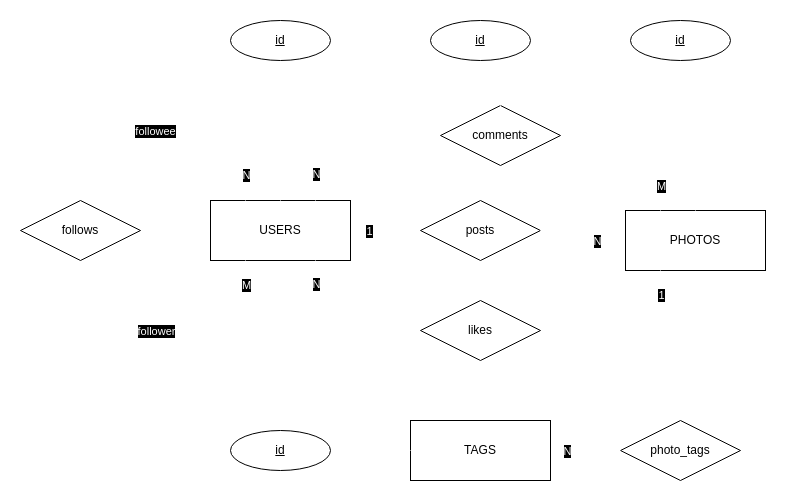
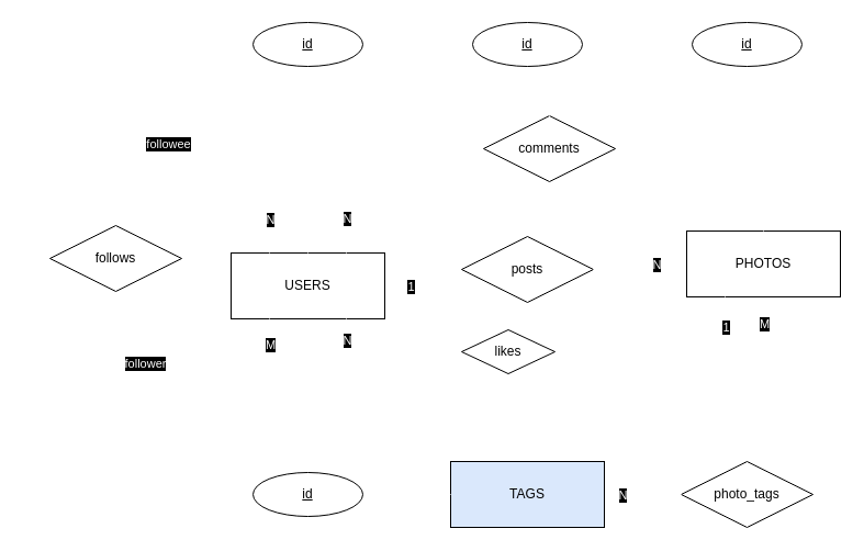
  <mxCell id="0" />
  <mxCell id="1" parent="0" />
  <mxCell id="2" style="edgeStyle=orthogonalEdgeStyle;rounded=0;orthogonalLoop=1;jettySize=auto;html=1;exitX=1;exitY=0.5;exitDx=0;exitDy=0;entryX=0;entryY=0.5;entryDx=0;entryDy=0;endArrow=none;endFill=0;strokeColor=#FFFFFF;" edge="1" parent="1" source="4" target="5"><mxGeometry relative="1" as="geometry" /></mxCell>
  <mxCell id="3" value="1" style="edgeLabel;html=1;align=center;verticalAlign=middle;resizable=0;points=[];labelBackgroundColor=#000000;fontColor=#FFFFFF;" vertex="1" connectable="0" parent="2"><mxGeometry x="-0.314" y="-2" relative="1" as="geometry"><mxPoint x="-6" y="-2" as="offset" /></mxGeometry></mxCell>
- <mxCell id="4" value="USERS" style="whiteSpace=wrap;html=1;align=center;" vertex="1" parent="1"><mxGeometry x="210" y="200" width="140" height="60" as="geometry" /></mxCell>
- <mxCell id="5" value="posts" style="shape=rhombus;perimeter=rhombusPerimeter;whiteSpace=wrap;html=1;align=center;" vertex="1" parent="1"><mxGeometry x="420" y="200" width="120" height="60" as="geometry" /></mxCell>
+ <mxCell id="4" value="USERS" style="whiteSpace=wrap;html=1;align=center;" vertex="1" parent="1"><mxGeometry x="210" y="230" width="140" height="60" as="geometry" /></mxCell>
+ <mxCell id="5" value="posts" style="shape=rhombus;perimeter=rhombusPerimeter;whiteSpace=wrap;html=1;align=center;" vertex="1" parent="1"><mxGeometry x="420" y="215" width="120" height="60" as="geometry" /></mxCell>
  <mxCell id="6" value="" style="edgeStyle=orthogonalEdgeStyle;rounded=0;orthogonalLoop=1;jettySize=auto;html=1;endArrow=none;endFill=0;strokeWidth=3;strokeColor=#FFFFFF;" edge="1" parent="1" source="10" target="5"><mxGeometry relative="1" as="geometry" /></mxCell>
  <mxCell id="7" value="N" style="edgeLabel;html=1;align=center;verticalAlign=middle;resizable=0;points=[];labelBackgroundColor=#000000;fontColor=#FFFFFF;" vertex="1" connectable="0" parent="6"><mxGeometry x="-0.295" y="2" relative="1" as="geometry"><mxPoint x="4" y="-2" as="offset" /></mxGeometry></mxCell>
+ <mxCell id="8" style="edgeStyle=orthogonalEdgeStyle;rounded=0;orthogonalLoop=1;jettySize=auto;html=1;exitX=0.5;exitY=1;exitDx=0;exitDy=0;entryX=0.5;entryY=0;entryDx=0;entryDy=0;endArrow=none;endFill=0;strokeColor=#FFFFFF;" edge="1" parent="1" source="10" target="28"><mxGeometry relative="1" as="geometry" /></mxCell>
+ <mxCell id="9" value="M" style="edgeLabel;html=1;align=center;verticalAlign=middle;resizable=0;points=[];labelBackgroundColor=#000000;fontColor=#FFFFFF;" vertex="1" connectable="0" parent="8"><mxGeometry x="-0.662" relative="1" as="geometry"><mxPoint y="-4" as="offset" /></mxGeometry></mxCell>
  <mxCell id="10" value="PHOTOS" style="whiteSpace=wrap;html=1;align=center;" vertex="1" parent="1"><mxGeometry x="625" y="210" width="140" height="60" as="geometry" /></mxCell>
  <mxCell id="11" style="edgeStyle=orthogonalEdgeStyle;rounded=0;orthogonalLoop=1;jettySize=auto;html=1;exitX=0.5;exitY=1;exitDx=0;exitDy=0;entryX=0.25;entryY=1;entryDx=0;entryDy=0;endArrow=none;endFill=0;strokeColor=#FFFFFF;" edge="1" parent="1" source="17" target="4"><mxGeometry relative="1" as="geometry"><Array as="points"><mxPoint x="80" y="330" /><mxPoint x="245" y="330" /></Array></mxGeometry></mxCell>
  <mxCell id="12" value="follower" style="edgeLabel;html=1;align=center;verticalAlign=middle;resizable=0;points=[];labelBackgroundColor=#000000;fontColor=#FFFFFF;" vertex="1" connectable="0" parent="11"><mxGeometry x="-0.047" relative="1" as="geometry"><mxPoint as="offset" /></mxGeometry></mxCell>
  <mxCell id="13" value="M" style="edgeLabel;html=1;align=center;verticalAlign=middle;resizable=0;points=[];labelBackgroundColor=#000000;fontColor=#FFFFFF;" vertex="1" connectable="0" parent="11"><mxGeometry x="0.845" relative="1" as="geometry"><mxPoint as="offset" /></mxGeometry></mxCell>
  <mxCell id="14" style="edgeStyle=orthogonalEdgeStyle;rounded=0;orthogonalLoop=1;jettySize=auto;html=1;exitX=0.5;exitY=0;exitDx=0;exitDy=0;entryX=0.25;entryY=0;entryDx=0;entryDy=0;endArrow=none;endFill=0;strokeColor=#FFFFFF;" edge="1" parent="1" source="17" target="4"><mxGeometry relative="1" as="geometry"><Array as="points"><mxPoint x="80" y="130" /><mxPoint x="245" y="130" /></Array></mxGeometry></mxCell>
  <mxCell id="15" value="followee" style="edgeLabel;html=1;align=center;verticalAlign=middle;resizable=0;points=[];labelBackgroundColor=#000000;fontColor=#FFFFFF;" vertex="1" connectable="0" parent="14"><mxGeometry x="-0.056" relative="1" as="geometry"><mxPoint as="offset" /></mxGeometry></mxCell>
  <mxCell id="16" value="N" style="edgeLabel;html=1;align=center;verticalAlign=middle;resizable=0;points=[];labelBackgroundColor=#000000;fontColor=#FFFFFF;" vertex="1" connectable="0" parent="14"><mxGeometry x="0.832" relative="1" as="geometry"><mxPoint as="offset" /></mxGeometry></mxCell>
- <mxCell id="17" value="follows" style="shape=rhombus;perimeter=rhombusPerimeter;whiteSpace=wrap;html=1;align=center;" vertex="1" parent="1"><mxGeometry x="20" y="200" width="120" height="60" as="geometry" /></mxCell>
+ <mxCell id="17" value="follows" style="shape=rhombus;perimeter=rhombusPerimeter;whiteSpace=wrap;html=1;align=center;" vertex="1" parent="1"><mxGeometry x="45" y="205" width="120" height="60" as="geometry" /></mxCell>
  <mxCell id="18" style="edgeStyle=orthogonalEdgeStyle;rounded=0;orthogonalLoop=1;jettySize=auto;html=1;exitX=1;exitY=0.5;exitDx=0;exitDy=0;entryX=0.25;entryY=1;entryDx=0;entryDy=0;endArrow=none;endFill=0;strokeColor=#FFFFFF;" edge="1" parent="1" source="22" target="10"><mxGeometry relative="1" as="geometry" /></mxCell>
  <mxCell id="19" value="1" style="edgeLabel;html=1;align=center;verticalAlign=middle;resizable=0;points=[];labelBackgroundColor=#000000;fontColor=#FFFFFF;" vertex="1" connectable="0" parent="18"><mxGeometry x="0.806" relative="1" as="geometry"><mxPoint y="7" as="offset" /></mxGeometry></mxCell>
  <mxCell id="20" style="edgeStyle=orthogonalEdgeStyle;rounded=0;orthogonalLoop=1;jettySize=auto;html=1;exitX=0;exitY=0.5;exitDx=0;exitDy=0;entryX=0.75;entryY=1;entryDx=0;entryDy=0;endArrow=none;endFill=0;strokeColor=#FFFFFF;" edge="1" parent="1" source="22" target="4"><mxGeometry relative="1" as="geometry" /></mxCell>
  <mxCell id="21" value="N" style="edgeLabel;html=1;align=center;verticalAlign=middle;resizable=0;points=[];labelBackgroundColor=#000000;fontColor=#FFFFFF;" vertex="1" connectable="0" parent="20"><mxGeometry x="0.798" y="2" relative="1" as="geometry"><mxPoint x="2" y="5" as="offset" /></mxGeometry></mxCell>
- <mxCell id="22" value="likes" style="shape=rhombus;perimeter=rhombusPerimeter;whiteSpace=wrap;html=1;align=center;" vertex="1" parent="1"><mxGeometry x="420" y="300" width="120" height="60" as="geometry" /></mxCell>
- <mxCell id="23" style="edgeStyle=orthogonalEdgeStyle;rounded=0;orthogonalLoop=1;jettySize=auto;html=1;exitX=1;exitY=0.5;exitDx=0;exitDy=0;entryX=0.25;entryY=0;entryDx=0;entryDy=0;endArrow=none;endFill=0;strokeColor=#FFFFFF;" edge="1" parent="1" source="27" target="10"><mxGeometry relative="1" as="geometry" /></mxCell>
- <mxCell id="24" value="M" style="edgeLabel;html=1;align=center;verticalAlign=middle;resizable=0;points=[];labelBackgroundColor=#000000;fontColor=#FFFFFF;" vertex="1" connectable="0" parent="23"><mxGeometry x="0.737" y="-2" relative="1" as="geometry"><mxPoint x="2" y="-2" as="offset" /></mxGeometry></mxCell>
+ <mxCell id="22" value="likes" style="shape=rhombus;perimeter=rhombusPerimeter;whiteSpace=wrap;html=1;align=center;" vertex="1" parent="1"><mxGeometry x="420" y="300" width="85" height="40" as="geometry" /></mxCell>
  <mxCell id="25" style="edgeStyle=orthogonalEdgeStyle;rounded=0;orthogonalLoop=1;jettySize=auto;html=1;exitX=0;exitY=0.5;exitDx=0;exitDy=0;entryX=0.75;entryY=0;entryDx=0;entryDy=0;endArrow=none;endFill=0;strokeColor=#FFFFFF;" edge="1" parent="1" source="27" target="4"><mxGeometry relative="1" as="geometry" /></mxCell>
  <mxCell id="26" value="N" style="edgeLabel;html=1;align=center;verticalAlign=middle;resizable=0;points=[];labelBackgroundColor=#000000;fontColor=#FFFFFF;" vertex="1" connectable="0" parent="25"><mxGeometry x="0.722" y="2" relative="1" as="geometry"><mxPoint x="-2" y="-1" as="offset" /></mxGeometry></mxCell>
  <mxCell id="27" value="comments" style="shape=rhombus;perimeter=rhombusPerimeter;whiteSpace=wrap;html=1;align=center;" vertex="1" parent="1"><mxGeometry x="440" y="105" width="120" height="60" as="geometry" /></mxCell>
  <mxCell id="28" value="photo_tags" style="shape=rhombus;perimeter=rhombusPerimeter;whiteSpace=wrap;html=1;align=center;" vertex="1" parent="1"><mxGeometry x="620" y="420" width="120" height="60" as="geometry" /></mxCell>
- <mxCell id="29" value="" style="edgeStyle=orthogonalEdgeStyle;rounded=0;orthogonalLoop=1;jettySize=auto;html=1;endArrow=diamond;endFill=0;strokeWidth=3;strokeColor=#FFFFFF;" edge="1" parent="1" source="31" target="28"><mxGeometry relative="1" as="geometry" /></mxCell>
+ <mxCell id="29" value="" style="edgeStyle=orthogonalEdgeStyle;rounded=0;orthogonalLoop=1;jettySize=auto;html=1;endArrow=none;endFill=0;strokeWidth=3;strokeColor=#FFFFFF;" edge="1" parent="1" source="31" target="28"><mxGeometry relative="1" as="geometry" /></mxCell>
  <mxCell id="30" value="N" style="edgeLabel;html=1;align=center;verticalAlign=middle;resizable=0;points=[];labelBackgroundColor=#000000;fontColor=#FFFFFF;" vertex="1" connectable="0" parent="29"><mxGeometry x="-0.79" y="-1" relative="1" as="geometry"><mxPoint x="9" y="-1" as="offset" /></mxGeometry></mxCell>
- <mxCell id="31" value="TAGS" style="whiteSpace=wrap;html=1;align=center;" vertex="1" parent="1"><mxGeometry x="410" y="420" width="140" height="60" as="geometry" /></mxCell>
+ <mxCell id="31" value="TAGS" style="whiteSpace=wrap;html=1;align=center;fillColor=#dae8fc;" vertex="1" parent="1"><mxGeometry x="410" y="420" width="140" height="60" as="geometry" /></mxCell>
  <mxCell id="32" style="edgeStyle=orthogonalEdgeStyle;rounded=0;orthogonalLoop=1;jettySize=auto;html=1;exitX=0.5;exitY=1;exitDx=0;exitDy=0;entryX=0.5;entryY=0;entryDx=0;entryDy=0;endArrow=none;endFill=0;strokeWidth=1;strokeColor=#FFFFFF;" edge="1" parent="1" source="33" target="27"><mxGeometry relative="1" as="geometry" /></mxCell>
  <mxCell id="33" value="id" style="ellipse;whiteSpace=wrap;html=1;align=center;fontStyle=4;" vertex="1" parent="1"><mxGeometry x="430" y="20" width="100" height="40" as="geometry" /></mxCell>
  <mxCell id="34" style="edgeStyle=orthogonalEdgeStyle;rounded=0;orthogonalLoop=1;jettySize=auto;html=1;exitX=0.5;exitY=1;exitDx=0;exitDy=0;endArrow=none;endFill=0;strokeWidth=1;strokeColor=#FFFFFF;" edge="1" parent="1" source="35" target="10"><mxGeometry relative="1" as="geometry" /></mxCell>
  <mxCell id="35" value="id" style="ellipse;whiteSpace=wrap;html=1;align=center;fontStyle=4;" vertex="1" parent="1"><mxGeometry x="630" y="20" width="100" height="40" as="geometry" /></mxCell>
  <mxCell id="36" style="edgeStyle=orthogonalEdgeStyle;rounded=0;orthogonalLoop=1;jettySize=auto;html=1;exitX=0.5;exitY=1;exitDx=0;exitDy=0;entryX=0.5;entryY=0;entryDx=0;entryDy=0;endArrow=none;endFill=0;strokeWidth=1;strokeColor=#FFFFFF;" edge="1" parent="1" source="37" target="4"><mxGeometry relative="1" as="geometry" /></mxCell>
  <mxCell id="37" value="id" style="ellipse;whiteSpace=wrap;html=1;align=center;fontStyle=4;" vertex="1" parent="1"><mxGeometry x="230" y="20" width="100" height="40" as="geometry" /></mxCell>
  <mxCell id="38" style="edgeStyle=orthogonalEdgeStyle;rounded=0;orthogonalLoop=1;jettySize=auto;html=1;exitX=1;exitY=0.5;exitDx=0;exitDy=0;entryX=0;entryY=0.5;entryDx=0;entryDy=0;endArrow=none;endFill=0;strokeWidth=1;strokeColor=#FFFFFF;" edge="1" parent="1" source="39" target="31"><mxGeometry relative="1" as="geometry" /></mxCell>
  <mxCell id="39" value="id" style="ellipse;whiteSpace=wrap;html=1;align=center;fontStyle=4;" vertex="1" parent="1"><mxGeometry x="230" y="430" width="100" height="40" as="geometry" /></mxCell>
